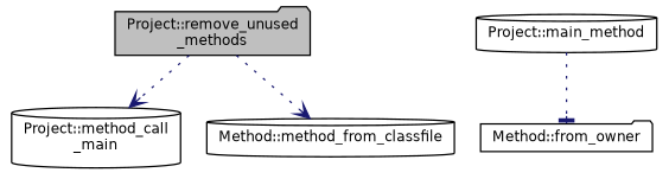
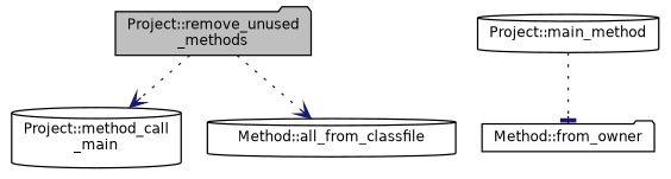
  digraph {
    rankdir=TB
    node [color=black fontname=Helvetica fontsize=10 shape=cylinder]
    edge [arrowhead=vee color=midnightblue fontname=Helvetica fontsize=10 labelfontname=Helvetica labelfontsize=10 style=dotted]
    n1 [fillcolor=grey75 fontcolor=black height=0.2 label="Project::remove_unused\l_methods" shape=folder style=filled width=0.4]
    n2 [height=0.2 label="Project::method_call\l_main" width=0.4]
-   n3 [height=0.2 label="Method::method_from_classfile" width=0.4]
+   n3 [height=0.2 label="Method::all_from_classfile" width=0.4]
    n4 [height=0.2 label="Project::main_method" width=0.4]
    n5 [height=0.2 label="Method::from_owner" shape=folder width=0.4]
    n1 -> n2
    n1 -> n3
    n4 -> n5 [arrowhead=tee]
  }
